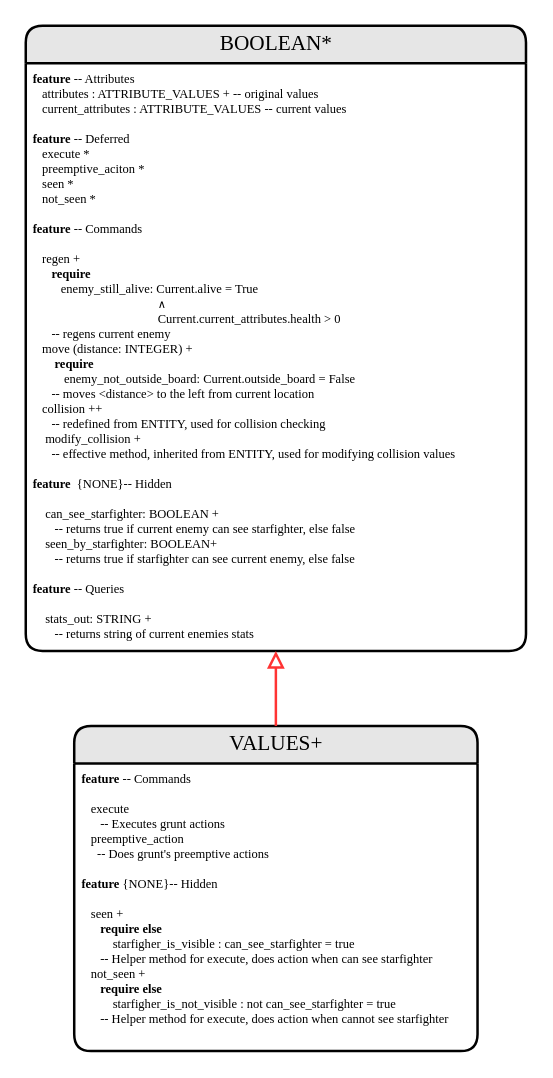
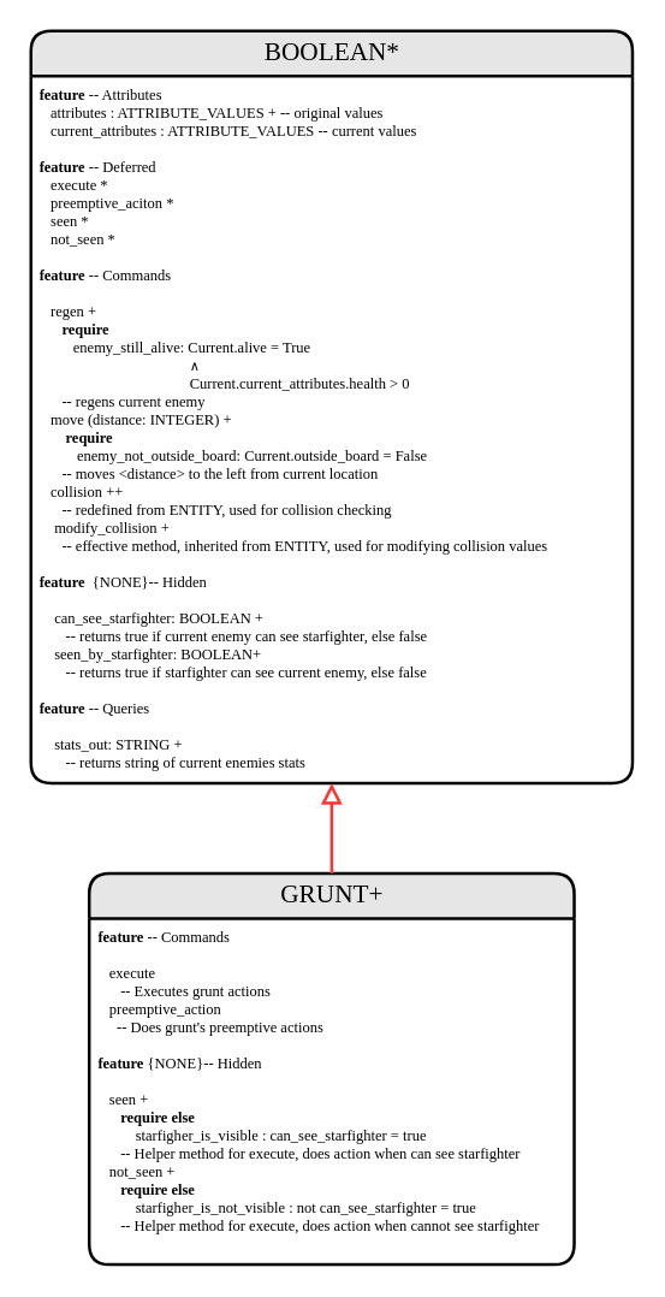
  <mxCell id="0" />
  <mxCell id="1" parent="0" />
  <mxCell id="2" value="BOOLEAN*" style="swimlane;html=1;childLayout=stackLayout;horizontal=1;startSize=30;horizontalStack=0;fillColor=#E6E6E6;fontColor=#000000;rounded=1;fontSize=17;fontStyle=0;strokeWidth=2;resizeParent=0;resizeLast=1;shadow=0;dashed=0;align=center;fontFamily=Verdena;" vertex="1" parent="1"><mxGeometry x="20" y="20" width="400" height="500" as="geometry" /></mxCell>
  <mxCell id="3" value="&lt;b&gt;feature&lt;/b&gt;&amp;nbsp;-- Attributes&lt;br&gt;&amp;nbsp; &amp;nbsp;attributes : ATTRIBUTE_VALUES + -- original values&lt;br&gt;&amp;nbsp; &amp;nbsp;current_attributes : ATTRIBUTE_VALUES -- current values&lt;br&gt;&amp;nbsp; &amp;nbsp;&lt;br&gt;&lt;b&gt;feature&lt;/b&gt;&amp;nbsp;-- Deferred&lt;br&gt;&amp;nbsp; &amp;nbsp;execute *&lt;br&gt;&amp;nbsp; &amp;nbsp;preemptive_aciton *&lt;br&gt;&amp;nbsp; &amp;nbsp;seen *&lt;br&gt;&amp;nbsp; &amp;nbsp;not_seen *&lt;br&gt;&lt;br&gt;&lt;b&gt;feature&lt;/b&gt;&amp;nbsp;-- Commands&lt;br&gt;&lt;br&gt;&amp;nbsp; &amp;nbsp;regen + &lt;br&gt;&amp;nbsp; &amp;nbsp; &amp;nbsp; &lt;b&gt;require&lt;br&gt;&lt;/b&gt;&amp;nbsp; &amp;nbsp; &amp;nbsp; &amp;nbsp; &amp;nbsp;enemy_still_alive: Current.alive = True&lt;br&gt;&amp;nbsp; &amp;nbsp; &amp;nbsp; &amp;nbsp; &amp;nbsp; &amp;nbsp; &amp;nbsp; &amp;nbsp; &amp;nbsp; &amp;nbsp; &amp;nbsp; &amp;nbsp; &amp;nbsp; &amp;nbsp; &amp;nbsp; &amp;nbsp; &amp;nbsp; &amp;nbsp; &amp;nbsp; &amp;nbsp;&amp;nbsp;&lt;span style=&quot;font-size: 9px&quot;&gt;∧&lt;br&gt;&lt;/span&gt;&amp;nbsp; &amp;nbsp; &amp;nbsp; &amp;nbsp; &amp;nbsp; &amp;nbsp; &amp;nbsp; &amp;nbsp; &amp;nbsp; &amp;nbsp; &amp;nbsp; &amp;nbsp; &amp;nbsp; &amp;nbsp; &amp;nbsp; &amp;nbsp; &amp;nbsp; &amp;nbsp; &amp;nbsp; &amp;nbsp; Current.current_attributes.health &amp;gt; 0&lt;br&gt;&amp;nbsp; &amp;nbsp; &amp;nbsp; -- regens current enemy&lt;br&gt;&amp;nbsp; &amp;nbsp;move (distance: INTEGER) +&lt;br&gt;&amp;nbsp; &amp;nbsp; &amp;nbsp; &amp;nbsp;&lt;b&gt;require&lt;br&gt;&amp;nbsp; &amp;nbsp; &amp;nbsp; &amp;nbsp; &amp;nbsp; &lt;/b&gt;enemy_not_outside_board: Current.outside_board = False&lt;br&gt;&amp;nbsp; &amp;nbsp; &amp;nbsp; -- moves &amp;lt;distance&amp;gt; to the left from current location&lt;br&gt;&amp;nbsp; &amp;nbsp;collision ++&lt;br&gt;&amp;nbsp; &amp;nbsp; &amp;nbsp; -- redefined from ENTITY, used for collision checking&lt;br&gt;&amp;nbsp; &amp;nbsp; modify_collision +&lt;br&gt;&amp;nbsp; &amp;nbsp; &amp;nbsp; -- effective method, inherited from ENTITY, used for modifying collision values&lt;br&gt;&lt;br&gt;&lt;b&gt;feature&lt;/b&gt;&amp;nbsp; {NONE}-- Hidden&lt;br&gt;&amp;nbsp;&lt;br&gt;&amp;nbsp; &amp;nbsp; can_see_starfighter: BOOLEAN +&lt;br&gt;&amp;nbsp; &amp;nbsp; &amp;nbsp; &amp;nbsp;-- returns true if current enemy can see starfighter, else false&lt;br&gt;&amp;nbsp; &amp;nbsp; seen_by_starfighter: BOOLEAN+&lt;br&gt;&amp;nbsp; &amp;nbsp; &amp;nbsp; &amp;nbsp;-- returns true if starfighter can see current enemy, else false&lt;br&gt;&lt;br&gt;&lt;b&gt;feature&lt;/b&gt;&amp;nbsp;-- Queries&lt;br&gt;&lt;br&gt;&amp;nbsp; &amp;nbsp; stats_out: STRING +&lt;br&gt;&amp;nbsp; &amp;nbsp; &amp;nbsp; &amp;nbsp;-- returns string of current enemies stats" style="whiteSpace=wrap;html=1;align=left;strokeColor=none;fillColor=none;spacingLeft=4;fontSize=10;verticalAlign=top;resizable=0;rotatable=0;part=1;fontFamily=Verdena;" vertex="1" parent="2"><mxGeometry y="30" width="400" height="470" as="geometry" /></mxCell>
- <mxCell id="4" value="VALUES+" style="swimlane;html=1;childLayout=stackLayout;horizontal=1;startSize=30;horizontalStack=0;fillColor=#E6E6E6;fontColor=#000000;rounded=1;fontSize=17;fontStyle=0;strokeWidth=2;resizeParent=0;resizeLast=1;shadow=0;dashed=0;align=center;fontFamily=Verdena;" vertex="1" parent="1"><mxGeometry x="58.75" y="580" width="322.5" height="260" as="geometry" /></mxCell>
+ <mxCell id="4" value="GRUNT+" style="swimlane;html=1;childLayout=stackLayout;horizontal=1;startSize=30;horizontalStack=0;fillColor=#E6E6E6;fontColor=#000000;rounded=1;fontSize=17;fontStyle=0;strokeWidth=2;resizeParent=0;resizeLast=1;shadow=0;dashed=0;align=center;fontFamily=Verdena;" vertex="1" parent="1"><mxGeometry x="58.75" y="580" width="322.5" height="260" as="geometry" /></mxCell>
  <mxCell id="5" value="&lt;b&gt;feature&lt;/b&gt;&amp;nbsp;-- Commands&lt;br&gt;&lt;br&gt;&amp;nbsp; &amp;nbsp;execute&amp;nbsp;&lt;br&gt;&amp;nbsp; &amp;nbsp; &amp;nbsp; -- Executes grunt actions&lt;br&gt;&amp;nbsp; &amp;nbsp;preemptive_action&lt;br&gt;&amp;nbsp; &amp;nbsp; &amp;nbsp;-- Does grunt's preemptive actions&lt;br&gt;&lt;br&gt;&lt;b&gt;feature&lt;/b&gt;&amp;nbsp;{NONE}-- Hidden&lt;br&gt;&lt;br&gt;&amp;nbsp;&amp;nbsp;&amp;nbsp;seen +&lt;br&gt;&amp;nbsp; &amp;nbsp; &amp;nbsp;&amp;nbsp;&lt;b&gt;require else&lt;/b&gt;&lt;br&gt;&amp;nbsp; &amp;nbsp; &amp;nbsp; &amp;nbsp; &amp;nbsp;&amp;nbsp;starfigher_is_visible : can_see_starfighter = true&lt;br&gt;&amp;nbsp; &amp;nbsp; &amp;nbsp; -- Helper method for execute, does action when can see starfighter&lt;br&gt;&amp;nbsp; &amp;nbsp;not_seen +&lt;br&gt;&amp;nbsp; &amp;nbsp; &amp;nbsp;&amp;nbsp;&lt;b&gt;require else&lt;/b&gt;&lt;br&gt;&amp;nbsp; &amp;nbsp; &amp;nbsp; &amp;nbsp; &amp;nbsp;&amp;nbsp;starfigher_is_not_visible : not can_see_starfighter = true&lt;br&gt;&amp;nbsp; &amp;nbsp; &amp;nbsp; -- Helper method for execute, does action when cannot see starfighter" style="whiteSpace=wrap;html=1;align=left;strokeColor=none;fillColor=none;spacingLeft=4;fontSize=10;verticalAlign=top;resizable=0;rotatable=0;part=1;fontFamily=Verdena;" vertex="1" parent="4"><mxGeometry y="30" width="322.5" height="230" as="geometry" /></mxCell>
  <mxCell id="6" value="" style="endArrow=block;html=1;strokeColor=#FF3333;strokeWidth=2;endFill=0;endSize=9;entryX=0.5;entryY=1;entryDx=0;entryDy=0;exitX=0.5;exitY=0;exitDx=0;exitDy=0;" edge="1" parent="1" source="4" target="3"><mxGeometry width="50" height="50" relative="1" as="geometry"><mxPoint x="400" y="560" as="sourcePoint" /><mxPoint x="400" y="500" as="targetPoint" /></mxGeometry></mxCell>
